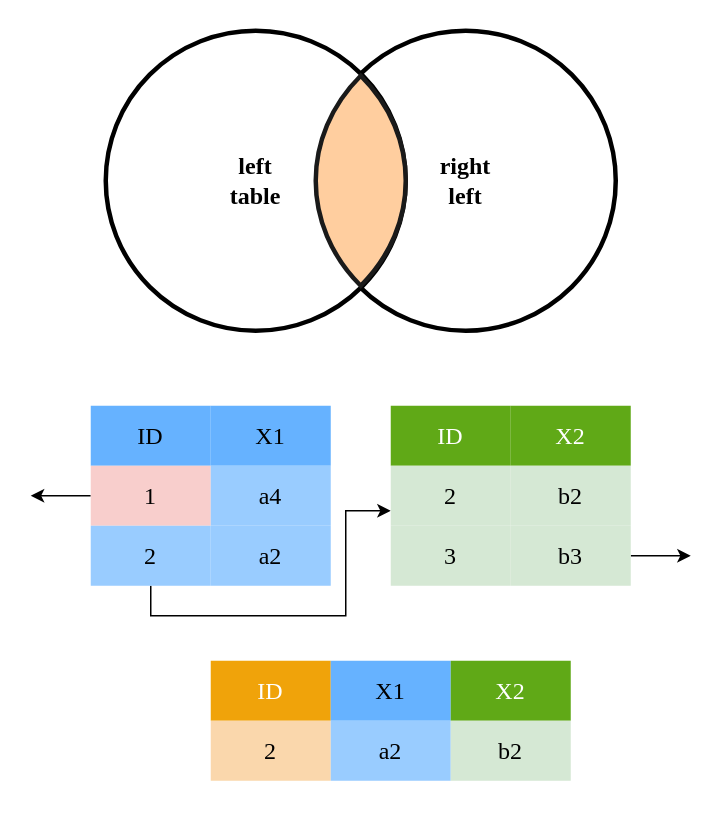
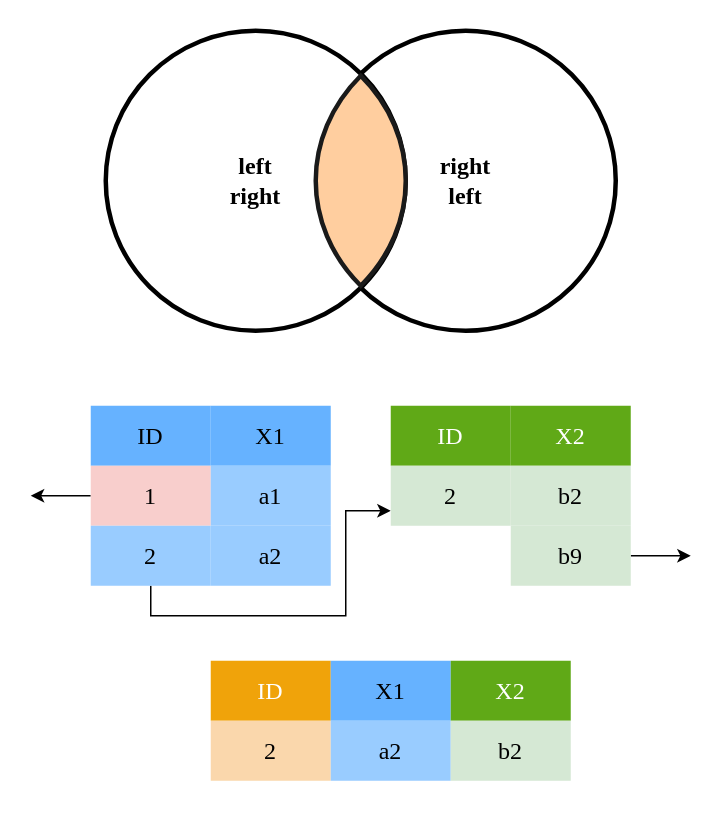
  <mxCell id="0" />
  <mxCell id="1" parent="0" />
  <mxCell id="2" value="&lt;font style=&quot;font-size: 16px&quot; face=&quot;Verdana&quot;&gt;&lt;b&gt;right&lt;br&gt;left&lt;/b&gt;&lt;/font&gt;" style="ellipse;whiteSpace=wrap;html=1;aspect=fixed;strokeWidth=3;shadow=0;fillColor=#FFFFFF;" parent="1" vertex="1"><mxGeometry x="210" y="20" width="200" height="200" as="geometry" /></mxCell>
- <mxCell id="3" value="&lt;font style=&quot;font-size: 16px&quot; face=&quot;Verdana&quot;&gt;&lt;b&gt;left&lt;br&gt;table&lt;/b&gt;&lt;/font&gt;" style="ellipse;whiteSpace=wrap;html=1;aspect=fixed;strokeWidth=3;shadow=0;fillColor=#FFFFFF;" parent="1" vertex="1"><mxGeometry x="70" y="20" width="200" height="200" as="geometry" /></mxCell>
+ <mxCell id="3" value="&lt;font style=&quot;font-size: 16px&quot; face=&quot;Verdana&quot;&gt;&lt;b&gt;left&lt;br&gt;right&lt;/b&gt;&lt;/font&gt;" style="ellipse;whiteSpace=wrap;html=1;aspect=fixed;strokeWidth=3;shadow=0;fillColor=#FFFFFF;" parent="1" vertex="1"><mxGeometry x="70" y="20" width="200" height="200" as="geometry" /></mxCell>
  <mxCell id="4" value="&lt;font face=&quot;Verdana&quot; style=&quot;font-size: 16px&quot;&gt;ID&lt;/font&gt;" style="rounded=0;whiteSpace=wrap;html=1;shadow=0;strokeWidth=3;fillColor=#66B2FF;strokeColor=none;" parent="1" vertex="1"><mxGeometry x="60" y="270" width="80" height="40" as="geometry" /></mxCell>
  <mxCell id="5" value="&lt;font face=&quot;Verdana&quot; style=&quot;font-size: 16px&quot;&gt;X1&lt;/font&gt;" style="rounded=0;whiteSpace=wrap;html=1;shadow=0;strokeWidth=3;fillColor=#66B2FF;strokeColor=none;" parent="1" vertex="1"><mxGeometry x="140" y="270" width="80" height="40" as="geometry" /></mxCell>
  <mxCell id="6" style="edgeStyle=orthogonalEdgeStyle;rounded=0;orthogonalLoop=1;jettySize=auto;html=1;exitX=0;exitY=0.5;exitDx=0;exitDy=0;" parent="1" source="7" edge="1"><mxGeometry relative="1" as="geometry"><mxPoint x="20" y="330" as="targetPoint" /></mxGeometry></mxCell>
  <mxCell id="7" value="&lt;font face=&quot;Verdana&quot; style=&quot;font-size: 16px&quot;&gt;1&lt;/font&gt;" style="rounded=0;whiteSpace=wrap;html=1;shadow=0;strokeWidth=3;fillColor=#f8cecc;strokeColor=none;" parent="1" vertex="1"><mxGeometry x="60" y="310" width="80" height="40" as="geometry" /></mxCell>
  <mxCell id="8" style="edgeStyle=orthogonalEdgeStyle;rounded=0;orthogonalLoop=1;jettySize=auto;html=1;exitX=0.5;exitY=1;exitDx=0;exitDy=0;entryX=0;entryY=0.75;entryDx=0;entryDy=0;" parent="1" source="9" target="14" edge="1"><mxGeometry relative="1" as="geometry"><Array as="points"><mxPoint x="100" y="410" /><mxPoint x="230" y="410" /><mxPoint x="230" y="340" /></Array></mxGeometry></mxCell>
  <mxCell id="9" value="&lt;font face=&quot;Verdana&quot; style=&quot;font-size: 16px&quot;&gt;2&lt;/font&gt;" style="rounded=0;whiteSpace=wrap;html=1;shadow=0;strokeWidth=3;fillColor=#99CCFF;strokeColor=none;" parent="1" vertex="1"><mxGeometry x="60" y="350" width="80" height="40" as="geometry" /></mxCell>
- <mxCell id="10" value="&lt;font face=&quot;Verdana&quot; style=&quot;font-size: 16px&quot;&gt;a4&lt;/font&gt;" style="rounded=0;whiteSpace=wrap;html=1;shadow=0;strokeWidth=3;fillColor=#99CCFF;strokeColor=none;" parent="1" vertex="1"><mxGeometry x="140" y="310" width="80" height="40" as="geometry" /></mxCell>
+ <mxCell id="10" value="&lt;font face=&quot;Verdana&quot; style=&quot;font-size: 16px&quot;&gt;a1&lt;/font&gt;" style="rounded=0;whiteSpace=wrap;html=1;shadow=0;strokeWidth=3;fillColor=#99CCFF;strokeColor=none;" parent="1" vertex="1"><mxGeometry x="140" y="310" width="80" height="40" as="geometry" /></mxCell>
  <mxCell id="11" value="&lt;font face=&quot;Verdana&quot; style=&quot;font-size: 16px&quot;&gt;a2&lt;/font&gt;" style="rounded=0;whiteSpace=wrap;html=1;shadow=0;strokeWidth=3;fillColor=#99CCFF;strokeColor=none;" parent="1" vertex="1"><mxGeometry x="140" y="350" width="80" height="40" as="geometry" /></mxCell>
  <mxCell id="12" value="&lt;font face=&quot;Verdana&quot; style=&quot;font-size: 16px&quot;&gt;ID&lt;/font&gt;" style="rounded=0;whiteSpace=wrap;html=1;shadow=0;strokeWidth=3;fillColor=#60a917;fontColor=#ffffff;strokeColor=none;" parent="1" vertex="1"><mxGeometry x="260" y="270" width="80" height="40" as="geometry" /></mxCell>
  <mxCell id="13" value="&lt;font face=&quot;Verdana&quot; style=&quot;font-size: 16px&quot;&gt;X2&lt;/font&gt;" style="rounded=0;whiteSpace=wrap;html=1;shadow=0;strokeWidth=3;fillColor=#60a917;fontColor=#ffffff;strokeColor=none;" parent="1" vertex="1"><mxGeometry x="340" y="270" width="80" height="40" as="geometry" /></mxCell>
  <mxCell id="14" value="&lt;font face=&quot;Verdana&quot; style=&quot;font-size: 16px&quot;&gt;2&lt;/font&gt;" style="rounded=0;whiteSpace=wrap;html=1;shadow=0;strokeWidth=3;fillColor=#d5e8d4;strokeColor=none;" parent="1" vertex="1"><mxGeometry x="260" y="310" width="80" height="40" as="geometry" /></mxCell>
- <mxCell id="15" value="&lt;font face=&quot;Verdana&quot; style=&quot;font-size: 16px&quot;&gt;3&lt;/font&gt;" style="rounded=0;whiteSpace=wrap;html=1;shadow=0;strokeWidth=3;fillColor=#d5e8d4;strokeColor=none;" parent="1" vertex="1"><mxGeometry x="260" y="350" width="80" height="40" as="geometry" /></mxCell>
  <mxCell id="16" value="&lt;font face=&quot;Verdana&quot; style=&quot;font-size: 16px&quot;&gt;b2&lt;/font&gt;" style="rounded=0;whiteSpace=wrap;html=1;shadow=0;strokeWidth=3;fillColor=#d5e8d4;strokeColor=none;" parent="1" vertex="1"><mxGeometry x="340" y="310" width="80" height="40" as="geometry" /></mxCell>
  <mxCell id="17" style="edgeStyle=orthogonalEdgeStyle;rounded=0;orthogonalLoop=1;jettySize=auto;html=1;exitX=1;exitY=0.5;exitDx=0;exitDy=0;" parent="1" source="18" edge="1"><mxGeometry relative="1" as="geometry"><mxPoint x="460" y="370" as="targetPoint" /></mxGeometry></mxCell>
- <mxCell id="18" value="&lt;font face=&quot;Verdana&quot; style=&quot;font-size: 16px&quot;&gt;b3&lt;/font&gt;" style="rounded=0;whiteSpace=wrap;html=1;shadow=0;strokeWidth=3;fillColor=#d5e8d4;strokeColor=none;" parent="1" vertex="1"><mxGeometry x="340" y="350" width="80" height="40" as="geometry" /></mxCell>
+ <mxCell id="18" value="&lt;font face=&quot;Verdana&quot; style=&quot;font-size: 16px&quot;&gt;b9&lt;/font&gt;" style="rounded=0;whiteSpace=wrap;html=1;shadow=0;strokeWidth=3;fillColor=#d5e8d4;strokeColor=none;" parent="1" vertex="1"><mxGeometry x="340" y="350" width="80" height="40" as="geometry" /></mxCell>
  <mxCell id="19" value="&lt;font face=&quot;Verdana&quot; style=&quot;font-size: 16px&quot;&gt;ID&lt;/font&gt;" style="rounded=0;whiteSpace=wrap;html=1;shadow=0;strokeWidth=3;fillColor=#f0a30a;fontColor=#ffffff;strokeColor=none;" parent="1" vertex="1"><mxGeometry x="140" y="440" width="80" height="40" as="geometry" /></mxCell>
  <mxCell id="20" value="&lt;font face=&quot;Verdana&quot; style=&quot;font-size: 16px&quot;&gt;2&lt;/font&gt;" style="rounded=0;whiteSpace=wrap;html=1;shadow=0;strokeWidth=3;fillColor=#fad7ac;strokeColor=none;" parent="1" vertex="1"><mxGeometry x="140" y="480" width="80" height="40" as="geometry" /></mxCell>
  <mxCell id="21" value="&lt;font face=&quot;Verdana&quot; style=&quot;font-size: 16px&quot;&gt;X1&lt;/font&gt;" style="rounded=0;whiteSpace=wrap;html=1;shadow=0;strokeWidth=3;fillColor=#66B2FF;strokeColor=none;" parent="1" vertex="1"><mxGeometry x="220" y="440" width="80" height="40" as="geometry" /></mxCell>
  <mxCell id="22" value="&lt;font face=&quot;Verdana&quot; style=&quot;font-size: 16px&quot;&gt;a2&lt;/font&gt;" style="rounded=0;whiteSpace=wrap;html=1;shadow=0;strokeWidth=3;fillColor=#99CCFF;strokeColor=none;" parent="1" vertex="1"><mxGeometry x="220" y="480" width="80" height="40" as="geometry" /></mxCell>
  <mxCell id="23" value="&lt;font face=&quot;Verdana&quot; style=&quot;font-size: 16px&quot;&gt;X2&lt;/font&gt;" style="rounded=0;whiteSpace=wrap;html=1;shadow=0;strokeWidth=3;fillColor=#60a917;fontColor=#ffffff;strokeColor=none;" parent="1" vertex="1"><mxGeometry x="300" y="440" width="80" height="40" as="geometry" /></mxCell>
  <mxCell id="24" value="&lt;font face=&quot;Verdana&quot; style=&quot;font-size: 16px&quot;&gt;b2&lt;/font&gt;" style="rounded=0;whiteSpace=wrap;html=1;shadow=0;strokeWidth=3;fillColor=#d5e8d4;strokeColor=none;" parent="1" vertex="1"><mxGeometry x="300" y="480" width="80" height="40" as="geometry" /></mxCell>
  <mxCell id="25" value="" style="whiteSpace=wrap;html=1;shape=mxgraph.basic.pointed_oval;strokeColor=#1A1A1A;fillColor=#FFCE9F;strokeWidth=3;" parent="1" vertex="1"><mxGeometry x="200" y="50" width="80" height="140" as="geometry" /></mxCell>
  <mxCell id="26" value="Couche non nommée" parent="0" />
